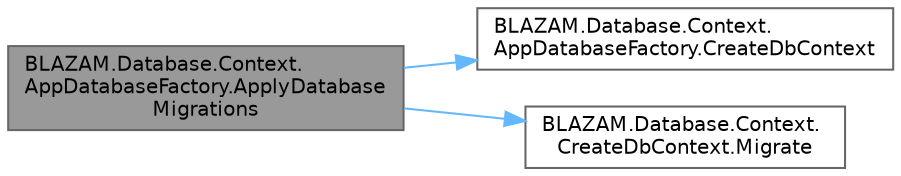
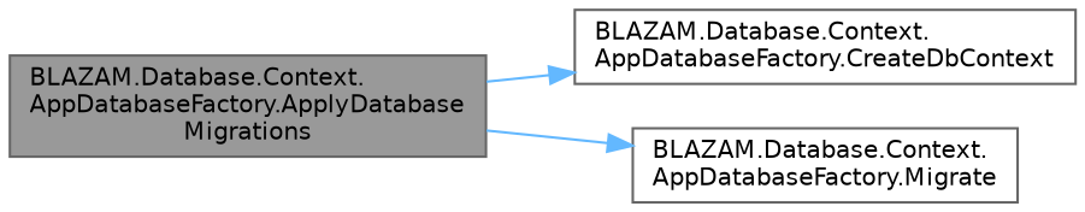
  digraph {
    rankdir=LR
    node [color=grey40 fillcolor=white fontname=Helvetica fontsize=10 shape=box style=filled]
    edge [color=steelblue1 fontname=Helvetica fontsize=10 labelfontname=Helvetica labelfontsize=10 style=solid]
    n1 [color=gray40 fillcolor=grey60 fontcolor=black height=0.2 label="BLAZAM.Database.Context.\lAppDatabaseFactory.ApplyDatabase\lMigrations" width=0.4]
    n2 [height=0.2 label="BLAZAM.Database.Context.\lAppDatabaseFactory.CreateDbContext" width=0.4]
-   n3 [height=0.2 label="BLAZAM.Database.Context.\lCreateDbContext.Migrate" width=0.4]
+   n3 [height=0.2 label="BLAZAM.Database.Context.\lAppDatabaseFactory.Migrate" width=0.4]
    n1 -> n2
    n1 -> n3
  }
